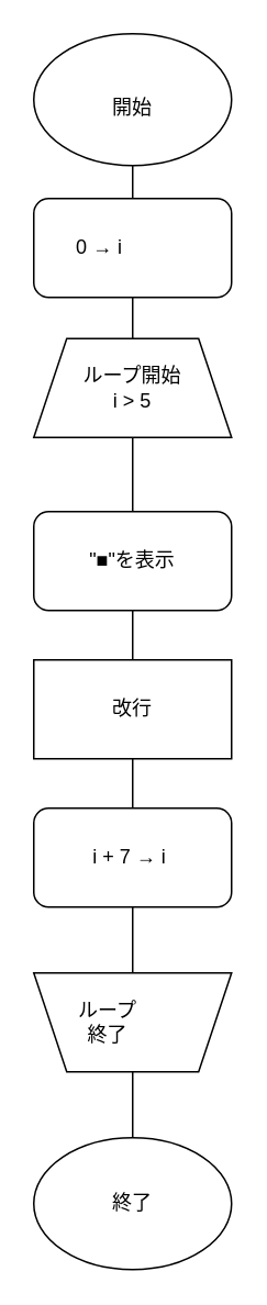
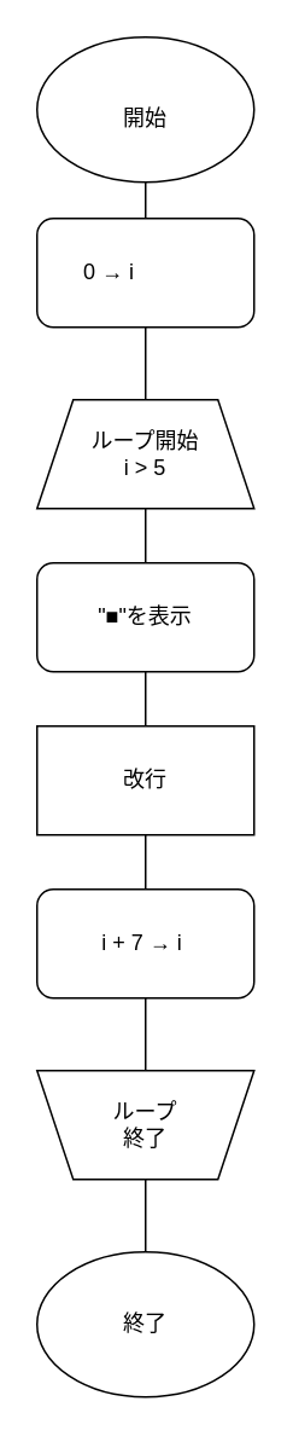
  <mxCell id="0" />
  <mxCell id="1" parent="0" />
  <mxCell id="2" value="" style="endArrow=none;html=1;entryX=0.5;entryY=1;entryDx=0;entryDy=0;exitX=0.5;exitY=0;exitDx=0;exitDy=0;" edge="1" parent="1" source="10" target="8"><mxGeometry width="50" height="50" relative="1" as="geometry"><mxPoint x="80" y="580" as="sourcePoint" /><mxPoint x="160" y="110" as="targetPoint" /></mxGeometry></mxCell>
- <mxCell id="3" value="ループ開始&lt;div&gt;i &amp;gt; 5&lt;/div&gt;" style="shape=trapezoid;perimeter=trapezoidPerimeter;whiteSpace=wrap;html=1;fixedSize=1;" vertex="1" parent="1"><mxGeometry x="20" y="205" width="120" height="60" as="geometry" /></mxCell>
+ <mxCell id="3" value="ループ開始&lt;div&gt;i &amp;gt; 5&lt;/div&gt;" style="shape=trapezoid;perimeter=trapezoidPerimeter;whiteSpace=wrap;html=1;fixedSize=1;" vertex="1" parent="1"><mxGeometry x="20" y="220" width="120" height="60" as="geometry" /></mxCell>
  <mxCell id="4" value="" style="shape=trapezoid;perimeter=trapezoidPerimeter;whiteSpace=wrap;html=1;fixedSize=1;rotation=-180;" vertex="1" parent="1"><mxGeometry x="20" y="590" width="120" height="60" as="geometry" /></mxCell>
  <mxCell id="5" value="&quot;■&quot;を表示" style="rounded=1;whiteSpace=wrap;html=1;" vertex="1" parent="1"><mxGeometry x="20" y="310" width="120" height="60" as="geometry" /></mxCell>
  <mxCell id="6" value="改行" style="whiteSpace=wrap;html=1;rounded=0;" vertex="1" parent="1"><mxGeometry x="20" y="400" width="120" height="60" as="geometry" /></mxCell>
  <mxCell id="7" value="i + 7 → i&amp;nbsp;" style="rounded=1;whiteSpace=wrap;html=1;" vertex="1" parent="1"><mxGeometry x="20" y="490" width="120" height="60" as="geometry" /></mxCell>
  <mxCell id="8" value="" style="ellipse;whiteSpace=wrap;html=1;" vertex="1" parent="1"><mxGeometry x="20" y="20" width="120" height="80" as="geometry" /></mxCell>
  <mxCell id="9" value="" style="rounded=1;whiteSpace=wrap;html=1;" vertex="1" parent="1"><mxGeometry x="20" y="120" width="120" height="60" as="geometry" /></mxCell>
  <mxCell id="10" value="" style="ellipse;whiteSpace=wrap;html=1;" vertex="1" parent="1"><mxGeometry x="20" y="690" width="120" height="80" as="geometry" /></mxCell>
  <mxCell id="11" value="開始" style="text;html=1;align=center;verticalAlign=middle;whiteSpace=wrap;rounded=0;" vertex="1" parent="1"><mxGeometry x="50" y="50" width="60" height="30" as="geometry" /></mxCell>
  <mxCell id="12" value="終了" style="text;html=1;align=center;verticalAlign=middle;whiteSpace=wrap;rounded=0;" vertex="1" parent="1"><mxGeometry x="50" y="715" width="60" height="30" as="geometry" /></mxCell>
  <mxCell id="13" value="&lt;span style=&quot;background-color: transparent;&quot;&gt;0 → i&lt;/span&gt;" style="text;html=1;align=center;verticalAlign=middle;whiteSpace=wrap;rounded=0;" vertex="1" parent="1"><mxGeometry x="30" y="135" width="60" height="30" as="geometry" /></mxCell>
- <mxCell id="14" value="ループ&lt;div&gt;終了&lt;/div&gt;" style="text;html=1;align=center;verticalAlign=middle;whiteSpace=wrap;rounded=0;" vertex="1" parent="1"><mxGeometry x="35" y="605" width="60" height="30" as="geometry" /></mxCell>
+ <mxCell id="14" value="ループ&lt;div&gt;終了&lt;/div&gt;" style="text;html=1;align=center;verticalAlign=middle;whiteSpace=wrap;rounded=0;" vertex="1" parent="1"><mxGeometry x="50" y="605" width="60" height="30" as="geometry" /></mxCell>
